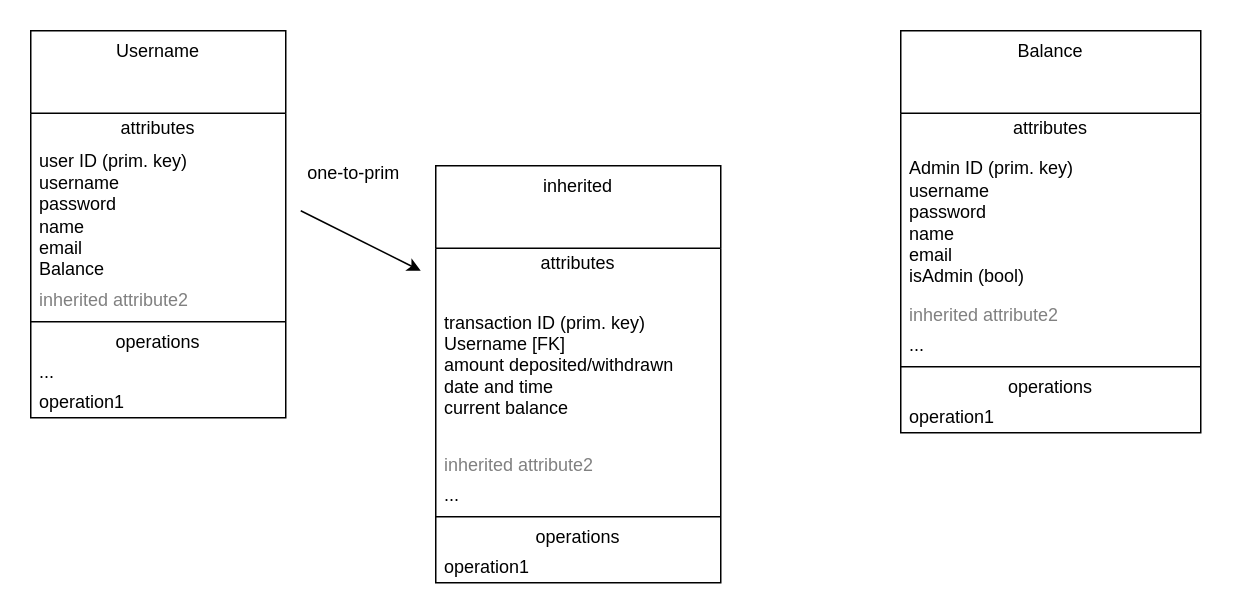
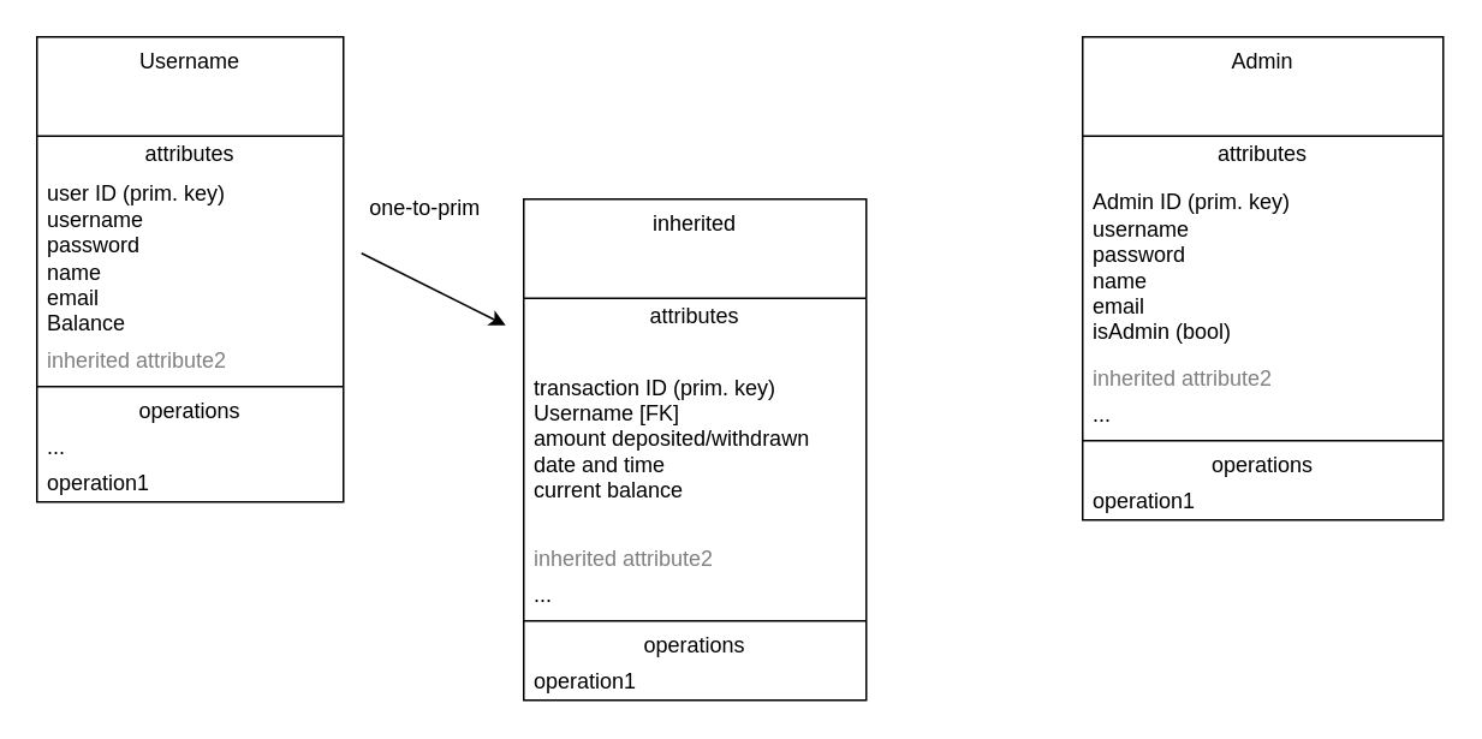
  <mxCell id="0" />
  <mxCell id="1" parent="0" />
  <mxCell id="2" value="Username" style="swimlane;fontStyle=0;align=center;verticalAlign=top;childLayout=stackLayout;horizontal=1;startSize=55;horizontalStack=0;resizeParent=1;resizeParentMax=0;resizeLast=0;collapsible=0;marginBottom=0;html=1;whiteSpace=wrap;" vertex="1" parent="1"><mxGeometry x="20" y="20" width="170" height="258" as="geometry" /></mxCell>
  <mxCell id="3" value="attributes" style="text;html=1;strokeColor=none;fillColor=none;align=center;verticalAlign=middle;spacingLeft=4;spacingRight=4;overflow=hidden;rotatable=0;points=[[0,0.5],[1,0.5]];portConstraint=eastwest;whiteSpace=wrap;" vertex="1" parent="2"><mxGeometry y="55" width="170" height="20" as="geometry" /></mxCell>
  <mxCell id="4" value="&lt;div&gt;user ID (prim. key)&lt;/div&gt;username&lt;div&gt;password&lt;/div&gt;&lt;div&gt;name&lt;/div&gt;&lt;div&gt;email&lt;/div&gt;&lt;div&gt;Balance&lt;/div&gt;" style="text;html=1;strokeColor=none;fillColor=none;align=left;verticalAlign=middle;spacingLeft=4;spacingRight=4;overflow=hidden;rotatable=0;points=[[0,0.5],[1,0.5]];portConstraint=eastwest;whiteSpace=wrap;" vertex="1" parent="2"><mxGeometry y="75" width="170" height="95" as="geometry" /></mxCell>
  <mxCell id="5" value="inherited attribute2" style="text;html=1;strokeColor=none;fillColor=none;align=left;verticalAlign=middle;spacingLeft=4;spacingRight=4;overflow=hidden;rotatable=0;points=[[0,0.5],[1,0.5]];portConstraint=eastwest;fontColor=#808080;whiteSpace=wrap;" vertex="1" parent="2"><mxGeometry y="170" width="170" height="20" as="geometry" /></mxCell>
  <mxCell id="6" value="" style="line;strokeWidth=1;fillColor=none;align=left;verticalAlign=middle;spacingTop=-1;spacingLeft=3;spacingRight=3;rotatable=0;labelPosition=right;points=[];portConstraint=eastwest;" vertex="1" parent="2"><mxGeometry y="190" width="170" height="8" as="geometry" /></mxCell>
  <mxCell id="7" value="operations" style="text;html=1;strokeColor=none;fillColor=none;align=center;verticalAlign=middle;spacingLeft=4;spacingRight=4;overflow=hidden;rotatable=0;points=[[0,0.5],[1,0.5]];portConstraint=eastwest;whiteSpace=wrap;" vertex="1" parent="2"><mxGeometry y="198" width="170" height="20" as="geometry" /></mxCell>
  <mxCell id="8" value="..." style="text;html=1;strokeColor=none;fillColor=none;align=left;verticalAlign=middle;spacingLeft=4;spacingRight=4;overflow=hidden;rotatable=0;points=[[0,0.5],[1,0.5]];portConstraint=eastwest;whiteSpace=wrap;" vertex="1" parent="2"><mxGeometry y="218" width="170" height="20" as="geometry" /></mxCell>
  <mxCell id="9" value="operation1" style="text;html=1;strokeColor=none;fillColor=none;align=left;verticalAlign=middle;spacingLeft=4;spacingRight=4;overflow=hidden;rotatable=0;points=[[0,0.5],[1,0.5]];portConstraint=eastwest;whiteSpace=wrap;" vertex="1" parent="2"><mxGeometry y="238" width="170" height="20" as="geometry" /></mxCell>
- <mxCell id="10" value="Balance" style="swimlane;fontStyle=0;align=center;verticalAlign=top;childLayout=stackLayout;horizontal=1;startSize=55;horizontalStack=0;resizeParent=1;resizeParentMax=0;resizeLast=0;collapsible=0;marginBottom=0;html=1;whiteSpace=wrap;" vertex="1" parent="1"><mxGeometry x="600" y="20" width="200" height="268" as="geometry" /></mxCell>
+ <mxCell id="10" value="Admin" style="swimlane;fontStyle=0;align=center;verticalAlign=top;childLayout=stackLayout;horizontal=1;startSize=55;horizontalStack=0;resizeParent=1;resizeParentMax=0;resizeLast=0;collapsible=0;marginBottom=0;html=1;whiteSpace=wrap;" vertex="1" parent="1"><mxGeometry x="600" y="20" width="200" height="268" as="geometry" /></mxCell>
  <mxCell id="11" value="attributes" style="text;html=1;strokeColor=none;fillColor=none;align=center;verticalAlign=middle;spacingLeft=4;spacingRight=4;overflow=hidden;rotatable=0;points=[[0,0.5],[1,0.5]];portConstraint=eastwest;whiteSpace=wrap;" vertex="1" parent="10"><mxGeometry y="55" width="200" height="20" as="geometry" /></mxCell>
  <mxCell id="12" value="&lt;div&gt;Admin ID (prim. key)&lt;/div&gt;username&lt;div&gt;password&lt;/div&gt;&lt;div&gt;name&lt;/div&gt;&lt;div&gt;email&lt;/div&gt;&lt;div&gt;isAdmin (bool)&lt;/div&gt;" style="text;html=1;strokeColor=none;fillColor=none;align=left;verticalAlign=middle;spacingLeft=4;spacingRight=4;overflow=hidden;rotatable=0;points=[[0,0.5],[1,0.5]];portConstraint=eastwest;whiteSpace=wrap;" vertex="1" parent="10"><mxGeometry y="75" width="200" height="105" as="geometry" /></mxCell>
  <mxCell id="13" value="inherited attribute2" style="text;html=1;strokeColor=none;fillColor=none;align=left;verticalAlign=middle;spacingLeft=4;spacingRight=4;overflow=hidden;rotatable=0;points=[[0,0.5],[1,0.5]];portConstraint=eastwest;fontColor=#808080;whiteSpace=wrap;" vertex="1" parent="10"><mxGeometry y="180" width="200" height="20" as="geometry" /></mxCell>
  <mxCell id="14" value="..." style="text;html=1;strokeColor=none;fillColor=none;align=left;verticalAlign=middle;spacingLeft=4;spacingRight=4;overflow=hidden;rotatable=0;points=[[0,0.5],[1,0.5]];portConstraint=eastwest;whiteSpace=wrap;" vertex="1" parent="10"><mxGeometry y="200" width="200" height="20" as="geometry" /></mxCell>
  <mxCell id="15" value="" style="line;strokeWidth=1;fillColor=none;align=left;verticalAlign=middle;spacingTop=-1;spacingLeft=3;spacingRight=3;rotatable=0;labelPosition=right;points=[];portConstraint=eastwest;" vertex="1" parent="10"><mxGeometry y="220" width="200" height="8" as="geometry" /></mxCell>
  <mxCell id="16" value="operations" style="text;html=1;strokeColor=none;fillColor=none;align=center;verticalAlign=middle;spacingLeft=4;spacingRight=4;overflow=hidden;rotatable=0;points=[[0,0.5],[1,0.5]];portConstraint=eastwest;whiteSpace=wrap;" vertex="1" parent="10"><mxGeometry y="228" width="200" height="20" as="geometry" /></mxCell>
  <mxCell id="17" value="operation1" style="text;html=1;strokeColor=none;fillColor=none;align=left;verticalAlign=middle;spacingLeft=4;spacingRight=4;overflow=hidden;rotatable=0;points=[[0,0.5],[1,0.5]];portConstraint=eastwest;whiteSpace=wrap;" vertex="1" parent="10"><mxGeometry y="248" width="200" height="20" as="geometry" /></mxCell>
  <mxCell id="18" value="inherited" style="swimlane;fontStyle=0;align=center;verticalAlign=top;childLayout=stackLayout;horizontal=1;startSize=55;horizontalStack=0;resizeParent=1;resizeParentMax=0;resizeLast=0;collapsible=0;marginBottom=0;html=1;whiteSpace=wrap;" vertex="1" parent="1"><mxGeometry x="290" y="110" width="190" height="278" as="geometry" /></mxCell>
  <mxCell id="19" value="attributes" style="text;html=1;strokeColor=none;fillColor=none;align=center;verticalAlign=middle;spacingLeft=4;spacingRight=4;overflow=hidden;rotatable=0;points=[[0,0.5],[1,0.5]];portConstraint=eastwest;whiteSpace=wrap;" vertex="1" parent="18"><mxGeometry y="55" width="190" height="20" as="geometry" /></mxCell>
  <mxCell id="20" value="&lt;div&gt;transaction ID (prim. key)&lt;/div&gt;Username [FK]&lt;div&gt;amount deposited/withdrawn&lt;/div&gt;&lt;div&gt;date and time&lt;/div&gt;&lt;div&gt;current balance&lt;/div&gt;" style="text;html=1;strokeColor=none;fillColor=none;align=left;verticalAlign=middle;spacingLeft=4;spacingRight=4;overflow=hidden;rotatable=0;points=[[0,0.5],[1,0.5]];portConstraint=eastwest;whiteSpace=wrap;" vertex="1" parent="18"><mxGeometry y="75" width="190" height="115" as="geometry" /></mxCell>
  <mxCell id="21" value="inherited attribute2" style="text;html=1;strokeColor=none;fillColor=none;align=left;verticalAlign=middle;spacingLeft=4;spacingRight=4;overflow=hidden;rotatable=0;points=[[0,0.5],[1,0.5]];portConstraint=eastwest;fontColor=#808080;whiteSpace=wrap;" vertex="1" parent="18"><mxGeometry y="190" width="190" height="20" as="geometry" /></mxCell>
  <mxCell id="22" value="..." style="text;html=1;strokeColor=none;fillColor=none;align=left;verticalAlign=middle;spacingLeft=4;spacingRight=4;overflow=hidden;rotatable=0;points=[[0,0.5],[1,0.5]];portConstraint=eastwest;whiteSpace=wrap;" vertex="1" parent="18"><mxGeometry y="210" width="190" height="20" as="geometry" /></mxCell>
  <mxCell id="23" value="" style="line;strokeWidth=1;fillColor=none;align=left;verticalAlign=middle;spacingTop=-1;spacingLeft=3;spacingRight=3;rotatable=0;labelPosition=right;points=[];portConstraint=eastwest;" vertex="1" parent="18"><mxGeometry y="230" width="190" height="8" as="geometry" /></mxCell>
  <mxCell id="24" value="operations" style="text;html=1;strokeColor=none;fillColor=none;align=center;verticalAlign=middle;spacingLeft=4;spacingRight=4;overflow=hidden;rotatable=0;points=[[0,0.5],[1,0.5]];portConstraint=eastwest;whiteSpace=wrap;" vertex="1" parent="18"><mxGeometry y="238" width="190" height="20" as="geometry" /></mxCell>
  <mxCell id="25" value="operation1" style="text;html=1;strokeColor=none;fillColor=none;align=left;verticalAlign=middle;spacingLeft=4;spacingRight=4;overflow=hidden;rotatable=0;points=[[0,0.5],[1,0.5]];portConstraint=eastwest;whiteSpace=wrap;" vertex="1" parent="18"><mxGeometry y="258" width="190" height="20" as="geometry" /></mxCell>
  <mxCell id="26" value="" style="endArrow=classic;html=1;rounded=0;" edge="1" parent="1"><mxGeometry width="50" height="50" relative="1" as="geometry"><mxPoint x="200" y="140" as="sourcePoint" /><mxPoint x="280" y="180" as="targetPoint" /></mxGeometry></mxCell>
  <mxCell id="27" value="one-to-prim" style="text;html=1;align=center;verticalAlign=middle;resizable=0;points=[];autosize=1;strokeColor=none;fillColor=none;" vertex="1" parent="1"><mxGeometry x="190" y="100" width="90" height="30" as="geometry" /></mxCell>
